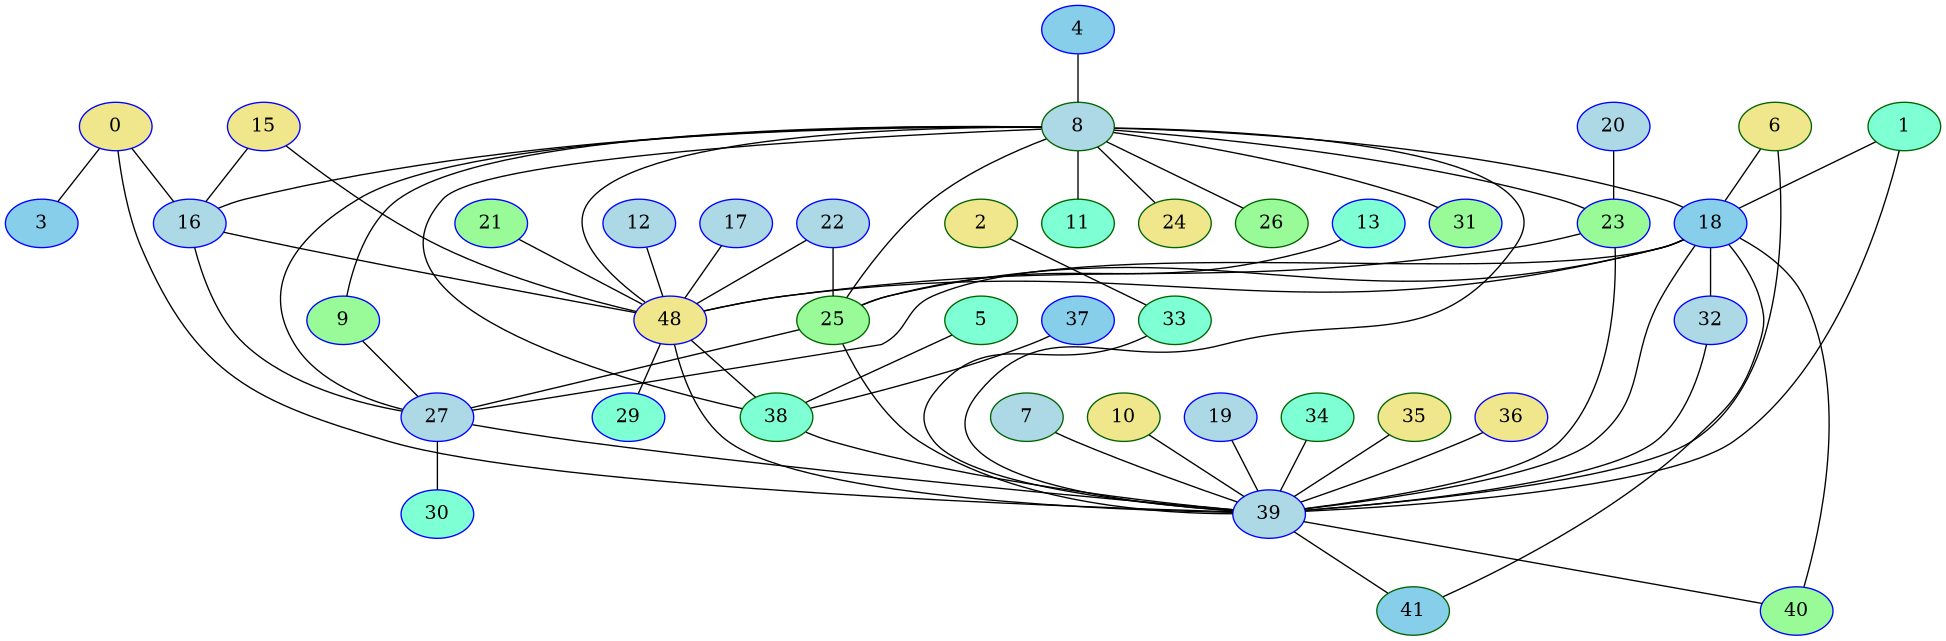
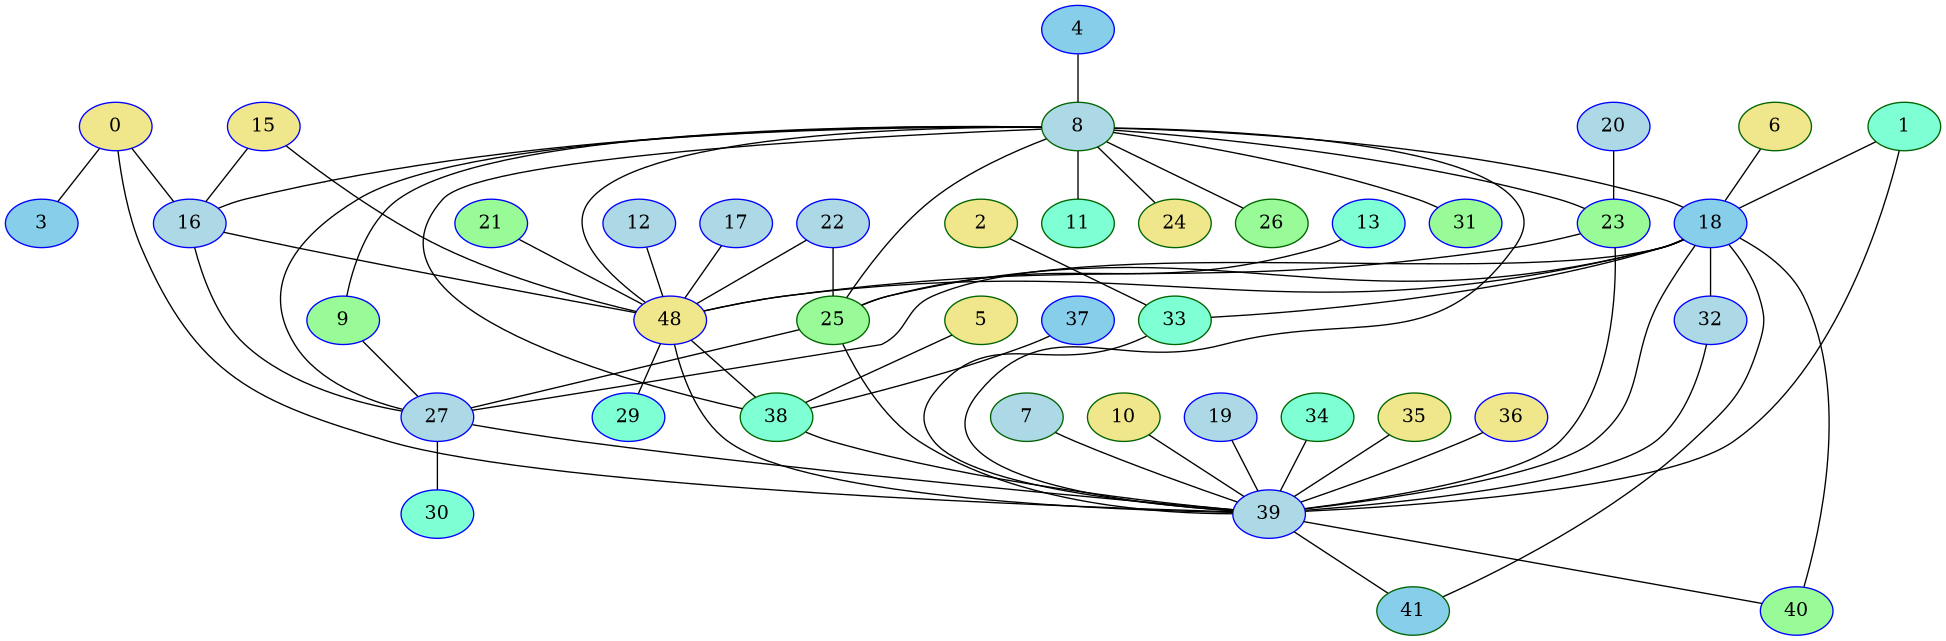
  strict graph {
    node [color=blue fillcolor=lightblue style=filled]
    0 [fillcolor=khaki]
    3 [fillcolor=skyblue]
    16
    39
    27
    n6 [fillcolor=khaki label=48]
    40 [fillcolor=palegreen]
    41 [color=darkgreen fillcolor=skyblue]
    30 [fillcolor=aquamarine]
    38 [color=darkgreen fillcolor=aquamarine]
    29 [fillcolor=aquamarine]
    1 [color=darkgreen fillcolor=aquamarine]
    18 [fillcolor=skyblue]
    33 [color=darkgreen fillcolor=aquamarine]
    25 [color=darkgreen fillcolor=palegreen]
    32
    2 [color=darkgreen fillcolor=khaki]
    4 [fillcolor=skyblue]
    8 [color=darkgreen]
    9 [fillcolor=palegreen]
    11 [color=darkgreen fillcolor=aquamarine]
    23 [fillcolor=palegreen]
    24 [color=darkgreen fillcolor=khaki]
    26 [color=darkgreen fillcolor=palegreen]
    31 [fillcolor=palegreen]
-   5 [color=darkgreen fillcolor=aquamarine]
+   5 [color=darkgreen fillcolor=khaki]
    6 [color=darkgreen fillcolor=khaki]
    7 [color=darkgreen]
    10 [color=darkgreen fillcolor=khaki]
    12
    13 [fillcolor=aquamarine]
    15 [fillcolor=khaki]
    17
    19
    20
    21 [fillcolor=palegreen]
    22
    34 [color=darkgreen fillcolor=aquamarine]
    35 [color=darkgreen fillcolor=khaki]
    36 [fillcolor=khaki]
    37 [fillcolor=skyblue]
    0 -- 3
    0 -- 16
    0 -- 39
    16 -- 27
    16 -- n6
    39 -- 40
    39 -- 41
    27 -- 39
    27 -- 30
    n6 -- 39
    n6 -- 38
    n6 -- 29
    38 -- 39
    1 -- 39
    1 -- 18
    18 -- 39
    18 -- 27
    18 -- n6
    18 -- 40
    18 -- 41
+   18 -- 33
    18 -- 25
    18 -- 32
    33 -- 39
    25 -- 39
    25 -- 27
    32 -- 39
    2 -- 33
    4 -- 8
    8 -- 16
    8 -- 39
    8 -- 27
    8 -- n6
    8 -- 38
    8 -- 18
    8 -- 25
    8 -- 9
    8 -- 11
    8 -- 23
    8 -- 24
    8 -- 26
    8 -- 31
    9 -- 27
    23 -- 39
    23 -- n6
    5 -- 38
-   6 -- 39
    6 -- 18
    7 -- 39
    10 -- 39
    12 -- n6
    13 -- 25
    15 -- 16
    15 -- n6
    17 -- n6
    19 -- 39
    20 -- 23
    21 -- n6
    22 -- n6
    22 -- 25
    34 -- 39
    35 -- 39
    36 -- 39
    37 -- 38
  }
